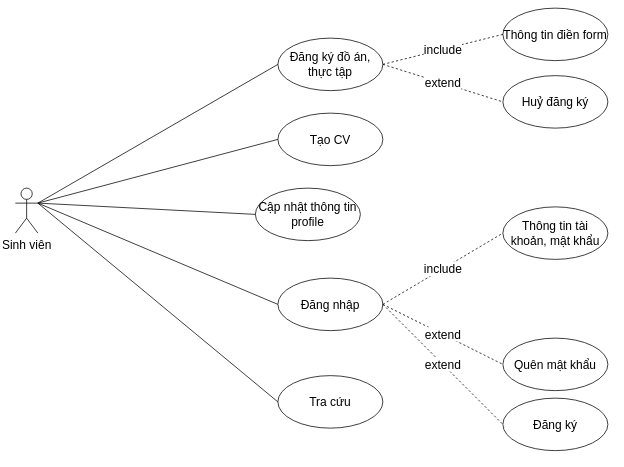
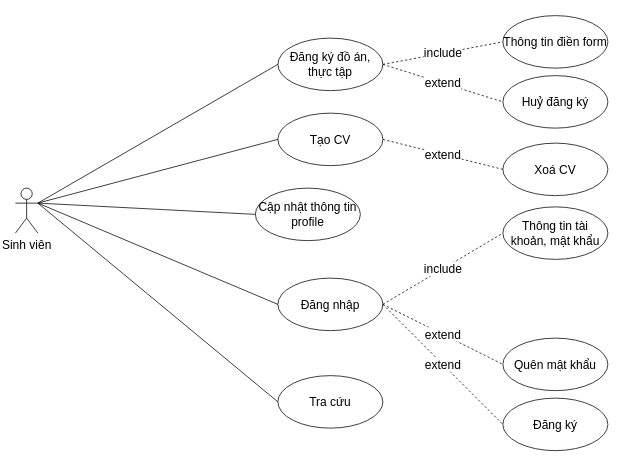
  <mxCell id="0" />
  <mxCell id="1" parent="0" />
  <mxCell id="2" value="Sinh viên" style="shape=umlActor;verticalLabelPosition=bottom;verticalAlign=top;html=1;outlineConnect=0;fontSize=16;" parent="1" vertex="1"><mxGeometry x="20" y="250" width="30" height="60" as="geometry" /></mxCell>
  <mxCell id="3" value="Cập nhật thông tin profile" style="ellipse;whiteSpace=wrap;html=1;strokeWidth=1;fontSize=16;" parent="1" vertex="1"><mxGeometry x="340" y="250" width="140" height="70" as="geometry" /></mxCell>
  <mxCell id="4" value="Tra cứu" style="ellipse;whiteSpace=wrap;html=1;strokeWidth=1;fontSize=16;" parent="1" vertex="1"><mxGeometry x="370" y="500" width="140" height="70" as="geometry" /></mxCell>
  <mxCell id="5" value="Tạo CV" style="ellipse;whiteSpace=wrap;html=1;strokeWidth=1;fontSize=16;" parent="1" vertex="1"><mxGeometry x="370" y="150" width="140" height="70" as="geometry" /></mxCell>
  <mxCell id="6" value="Đăng ký đồ án, thực tập" style="ellipse;whiteSpace=wrap;html=1;strokeWidth=1;fontSize=16;" parent="1" vertex="1"><mxGeometry x="370" y="50" width="140" height="70" as="geometry" /></mxCell>
  <mxCell id="7" value="" style="endArrow=none;html=1;rounded=0;entryX=0;entryY=0.5;entryDx=0;entryDy=0;exitX=1;exitY=0.333;exitDx=0;exitDy=0;exitPerimeter=0;fontSize=16;" parent="1" source="2" target="6" edge="1"><mxGeometry width="50" height="50" relative="1" as="geometry"><mxPoint x="50" y="195" as="sourcePoint" /><mxPoint x="330" y="80" as="targetPoint" /></mxGeometry></mxCell>
  <mxCell id="8" value="" style="endArrow=none;html=1;rounded=0;entryX=0;entryY=0.5;entryDx=0;entryDy=0;exitX=1;exitY=0.333;exitDx=0;exitDy=0;exitPerimeter=0;fontSize=16;" parent="1" source="2" target="5" edge="1"><mxGeometry width="50" height="50" relative="1" as="geometry"><mxPoint x="50" y="415" as="sourcePoint" /><mxPoint x="330" y="190" as="targetPoint" /></mxGeometry></mxCell>
  <mxCell id="9" value="" style="endArrow=none;html=1;rounded=0;entryX=0;entryY=0.5;entryDx=0;entryDy=0;exitX=1;exitY=0.333;exitDx=0;exitDy=0;exitPerimeter=0;fontSize=16;" parent="1" source="2" target="3" edge="1"><mxGeometry width="50" height="50" relative="1" as="geometry"><mxPoint x="50" y="415" as="sourcePoint" /><mxPoint x="330" y="310" as="targetPoint" /></mxGeometry></mxCell>
  <mxCell id="10" value="" style="endArrow=none;html=1;rounded=0;entryX=0;entryY=0.5;entryDx=0;entryDy=0;exitX=1;exitY=0.333;exitDx=0;exitDy=0;exitPerimeter=0;fontSize=16;" parent="1" source="2" target="4" edge="1"><mxGeometry width="50" height="50" relative="1" as="geometry"><mxPoint x="50" y="635" as="sourcePoint" /><mxPoint x="330" y="430" as="targetPoint" /></mxGeometry></mxCell>
  <mxCell id="11" value="" style="endArrow=none;html=1;rounded=0;entryX=0;entryY=0.5;entryDx=0;entryDy=0;exitX=1;exitY=0.333;exitDx=0;exitDy=0;exitPerimeter=0;fontSize=16;" parent="1" source="2" target="12" edge="1"><mxGeometry width="50" height="50" relative="1" as="geometry"><mxPoint x="50" y="415" as="sourcePoint" /><mxPoint x="450" y="650" as="targetPoint" /></mxGeometry></mxCell>
  <mxCell id="12" value="Đăng nhập" style="ellipse;whiteSpace=wrap;html=1;strokeWidth=1;fontSize=16;" parent="1" vertex="1"><mxGeometry x="370" y="370" width="140" height="70" as="geometry" /></mxCell>
  <mxCell id="13" value="include" style="endArrow=none;dashed=1;html=1;rounded=0;entryX=0;entryY=0.5;entryDx=0;entryDy=0;exitX=1;exitY=0.5;exitDx=0;exitDy=0;fontSize=16;" parent="1" source="12" target="14" edge="1"><mxGeometry width="50" height="50" relative="1" as="geometry"><mxPoint x="660" y="660" as="sourcePoint" /><mxPoint x="690" y="605" as="targetPoint" /></mxGeometry></mxCell>
  <mxCell id="14" value="Thông tin tài khoản, mật khẩu" style="ellipse;whiteSpace=wrap;html=1;strokeWidth=1;fontSize=16;" parent="1" vertex="1"><mxGeometry x="670" y="275" width="140" height="70" as="geometry" /></mxCell>
  <mxCell id="15" value="Quên mật khẩu" style="ellipse;whiteSpace=wrap;html=1;strokeWidth=1;fontSize=16;" parent="1" vertex="1"><mxGeometry x="670" y="450" width="140" height="70" as="geometry" /></mxCell>
  <mxCell id="16" value="extend" style="endArrow=none;dashed=1;html=1;rounded=0;entryX=0;entryY=0.5;entryDx=0;entryDy=0;exitX=1;exitY=0.5;exitDx=0;exitDy=0;fontSize=16;" parent="1" source="12" target="15" edge="1"><mxGeometry width="50" height="50" relative="1" as="geometry"><mxPoint x="550" y="660" as="sourcePoint" /><mxPoint x="690" y="755" as="targetPoint" /></mxGeometry></mxCell>
  <mxCell id="17" value="Đăng ký" style="ellipse;whiteSpace=wrap;html=1;strokeWidth=1;fontSize=16;" parent="1" vertex="1"><mxGeometry x="670" y="530" width="140" height="70" as="geometry" /></mxCell>
  <mxCell id="18" value="extend" style="endArrow=none;dashed=1;html=1;rounded=0;entryX=0;entryY=0.5;entryDx=0;entryDy=0;exitX=1;exitY=0.5;exitDx=0;exitDy=0;fontSize=16;" parent="1" source="12" target="17" edge="1"><mxGeometry width="50" height="50" relative="1" as="geometry"><mxPoint x="520" y="665" as="sourcePoint" /><mxPoint x="690" y="795" as="targetPoint" /></mxGeometry></mxCell>
- <mxCell id="19" value="Thông tin điền form" style="ellipse;whiteSpace=wrap;html=1;strokeWidth=1;fontSize=16;" parent="1" vertex="1"><mxGeometry x="670" y="10" width="140" height="70" as="geometry" /></mxCell>
+ <mxCell id="19" value="Thông tin điền form" style="ellipse;whiteSpace=wrap;html=1;strokeWidth=1;fontSize=16;" parent="1" vertex="1"><mxGeometry x="670" y="20" width="140" height="70" as="geometry" /></mxCell>
  <mxCell id="20" value="include" style="endArrow=none;dashed=1;html=1;rounded=0;entryX=0;entryY=0.5;entryDx=0;entryDy=0;exitX=1;exitY=0.5;exitDx=0;exitDy=0;fontSize=16;" parent="1" source="6" target="19" edge="1"><mxGeometry width="50" height="50" relative="1" as="geometry"><mxPoint x="520" y="190" as="sourcePoint" /><mxPoint x="690" y="605" as="targetPoint" /></mxGeometry></mxCell>
  <mxCell id="21" value="Huỷ đăng ký" style="ellipse;whiteSpace=wrap;html=1;strokeWidth=1;fontSize=16;" parent="1" vertex="1"><mxGeometry x="670" y="100" width="140" height="70" as="geometry" /></mxCell>
  <mxCell id="22" value="extend" style="endArrow=none;dashed=1;html=1;rounded=0;entryX=0;entryY=0.5;entryDx=0;entryDy=0;exitX=1;exitY=0.5;exitDx=0;exitDy=0;fontSize=16;" parent="1" source="6" target="21" edge="1"><mxGeometry width="50" height="50" relative="1" as="geometry"><mxPoint x="520" y="195" as="sourcePoint" /><mxPoint x="660" y="125" as="targetPoint" /></mxGeometry></mxCell>
+ <mxCell id="23" value="Xoá CV" style="ellipse;whiteSpace=wrap;html=1;strokeWidth=1;fontSize=16;" parent="1" vertex="1"><mxGeometry x="670" y="190" width="140" height="70" as="geometry" /></mxCell>
+ <mxCell id="24" value="extend" style="endArrow=none;dashed=1;html=1;rounded=0;entryX=0;entryY=0.5;entryDx=0;entryDy=0;exitX=1;exitY=0.5;exitDx=0;exitDy=0;fontSize=16;" parent="1" source="5" target="23" edge="1"><mxGeometry width="50" height="50" relative="1" as="geometry"><mxPoint x="520" y="195" as="sourcePoint" /><mxPoint x="680" y="235" as="targetPoint" /></mxGeometry></mxCell>
